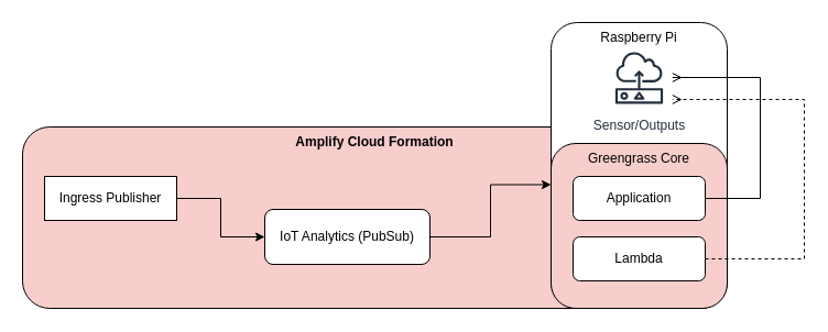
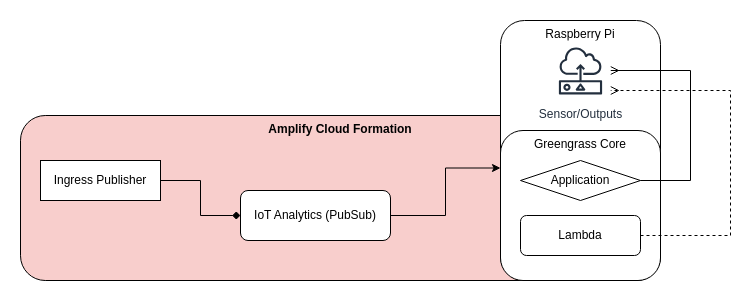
  <mxCell id="0" />
  <mxCell id="1" parent="0" />
  <mxCell id="2" value="Amplify Cloud Formation" style="rounded=1;whiteSpace=wrap;html=1;verticalAlign=top;align=center;fontStyle=1;fillColor=#f8cecc;" vertex="1" parent="1"><mxGeometry x="20" y="115" width="640" height="165" as="geometry" /></mxCell>
  <mxCell id="3" value="Raspberry Pi" style="rounded=1;whiteSpace=wrap;html=1;verticalAlign=top;" vertex="1" parent="1"><mxGeometry x="500" y="20" width="160" height="260" as="geometry" /></mxCell>
  <mxCell id="4" style="edgeStyle=orthogonalEdgeStyle;rounded=0;orthogonalLoop=1;jettySize=auto;html=1;entryX=0;entryY=0.25;entryDx=0;entryDy=0;" edge="1" parent="1" source="5" target="8"><mxGeometry relative="1" as="geometry" /></mxCell>
  <mxCell id="5" value="IoT Analytics (PubSub)" style="rounded=1;whiteSpace=wrap;html=1;verticalAlign=middle;" vertex="1" parent="1"><mxGeometry x="240" y="190" width="150" height="50" as="geometry" /></mxCell>
- <mxCell id="6" style="edgeStyle=orthogonalEdgeStyle;rounded=0;orthogonalLoop=1;jettySize=auto;html=1;entryX=0;entryY=0.5;entryDx=0;entryDy=0;" edge="1" parent="1" source="7" target="5"><mxGeometry relative="1" as="geometry" /></mxCell>
+ <mxCell id="6" style="edgeStyle=orthogonalEdgeStyle;rounded=0;orthogonalLoop=1;jettySize=auto;html=1;entryX=0;entryY=0.5;entryDx=0;entryDy=0;endArrow=diamond;" edge="1" parent="1" source="7" target="5"><mxGeometry relative="1" as="geometry" /></mxCell>
  <mxCell id="7" value="Ingress Publisher" style="rounded=0;whiteSpace=wrap;html=1;" vertex="1" parent="1"><mxGeometry x="40" y="160" width="120" height="40" as="geometry" /></mxCell>
- <mxCell id="8" value="Greengrass Core" style="rounded=1;whiteSpace=wrap;html=1;verticalAlign=top;fillColor=#f8cecc;" vertex="1" parent="1"><mxGeometry x="500" y="130" width="160" height="150" as="geometry" /></mxCell>
+ <mxCell id="8" value="Greengrass Core" style="rounded=1;whiteSpace=wrap;html=1;verticalAlign=top;" vertex="1" parent="1"><mxGeometry x="500" y="130" width="160" height="150" as="geometry" /></mxCell>
  <mxCell id="9" style="edgeStyle=orthogonalEdgeStyle;rounded=0;orthogonalLoop=1;jettySize=auto;html=1;endArrow=ERmany;endFill=0;" edge="1" parent="1" source="10" target="13"><mxGeometry relative="1" as="geometry"><Array as="points"><mxPoint x="690" y="180" /><mxPoint x="690" y="70" /></Array></mxGeometry></mxCell>
- <mxCell id="10" value="Application" style="rounded=1;whiteSpace=wrap;html=1;verticalAlign=middle;" vertex="1" parent="1"><mxGeometry x="520" y="160" width="120" height="40" as="geometry" /></mxCell>
+ <mxCell id="10" value="Application" style="rhombus;whiteSpace=wrap;html=1;verticalAlign=middle;" vertex="1" parent="1"><mxGeometry x="520" y="160" width="120" height="40" as="geometry" /></mxCell>
  <mxCell id="11" style="edgeStyle=orthogonalEdgeStyle;rounded=0;orthogonalLoop=1;jettySize=auto;html=1;exitX=1;exitY=0.5;exitDx=0;exitDy=0;endArrow=ERmany;endFill=0;dashed=1;" edge="1" parent="1" source="12" target="13"><mxGeometry relative="1" as="geometry"><mxPoint x="700" y="280" as="targetPoint" /><Array as="points"><mxPoint x="730" y="235" /><mxPoint x="730" y="90" /></Array></mxGeometry></mxCell>
  <mxCell id="12" value="Lambda" style="rounded=1;whiteSpace=wrap;html=1;verticalAlign=middle;" vertex="1" parent="1"><mxGeometry x="520" y="215" width="120" height="40" as="geometry" /></mxCell>
  <mxCell id="13" value="Sensor/Outputs" style="sketch=0;outlineConnect=0;fontColor=#232F3E;gradientColor=none;strokeColor=#232F3E;fillColor=#ffffff;dashed=0;verticalLabelPosition=bottom;verticalAlign=top;align=center;html=1;fontSize=12;fontStyle=0;aspect=fixed;shape=mxgraph.aws4.resourceIcon;resIcon=mxgraph.aws4.sensor;" vertex="1" parent="1"><mxGeometry x="550" y="40" width="60" height="60" as="geometry" /></mxCell>
